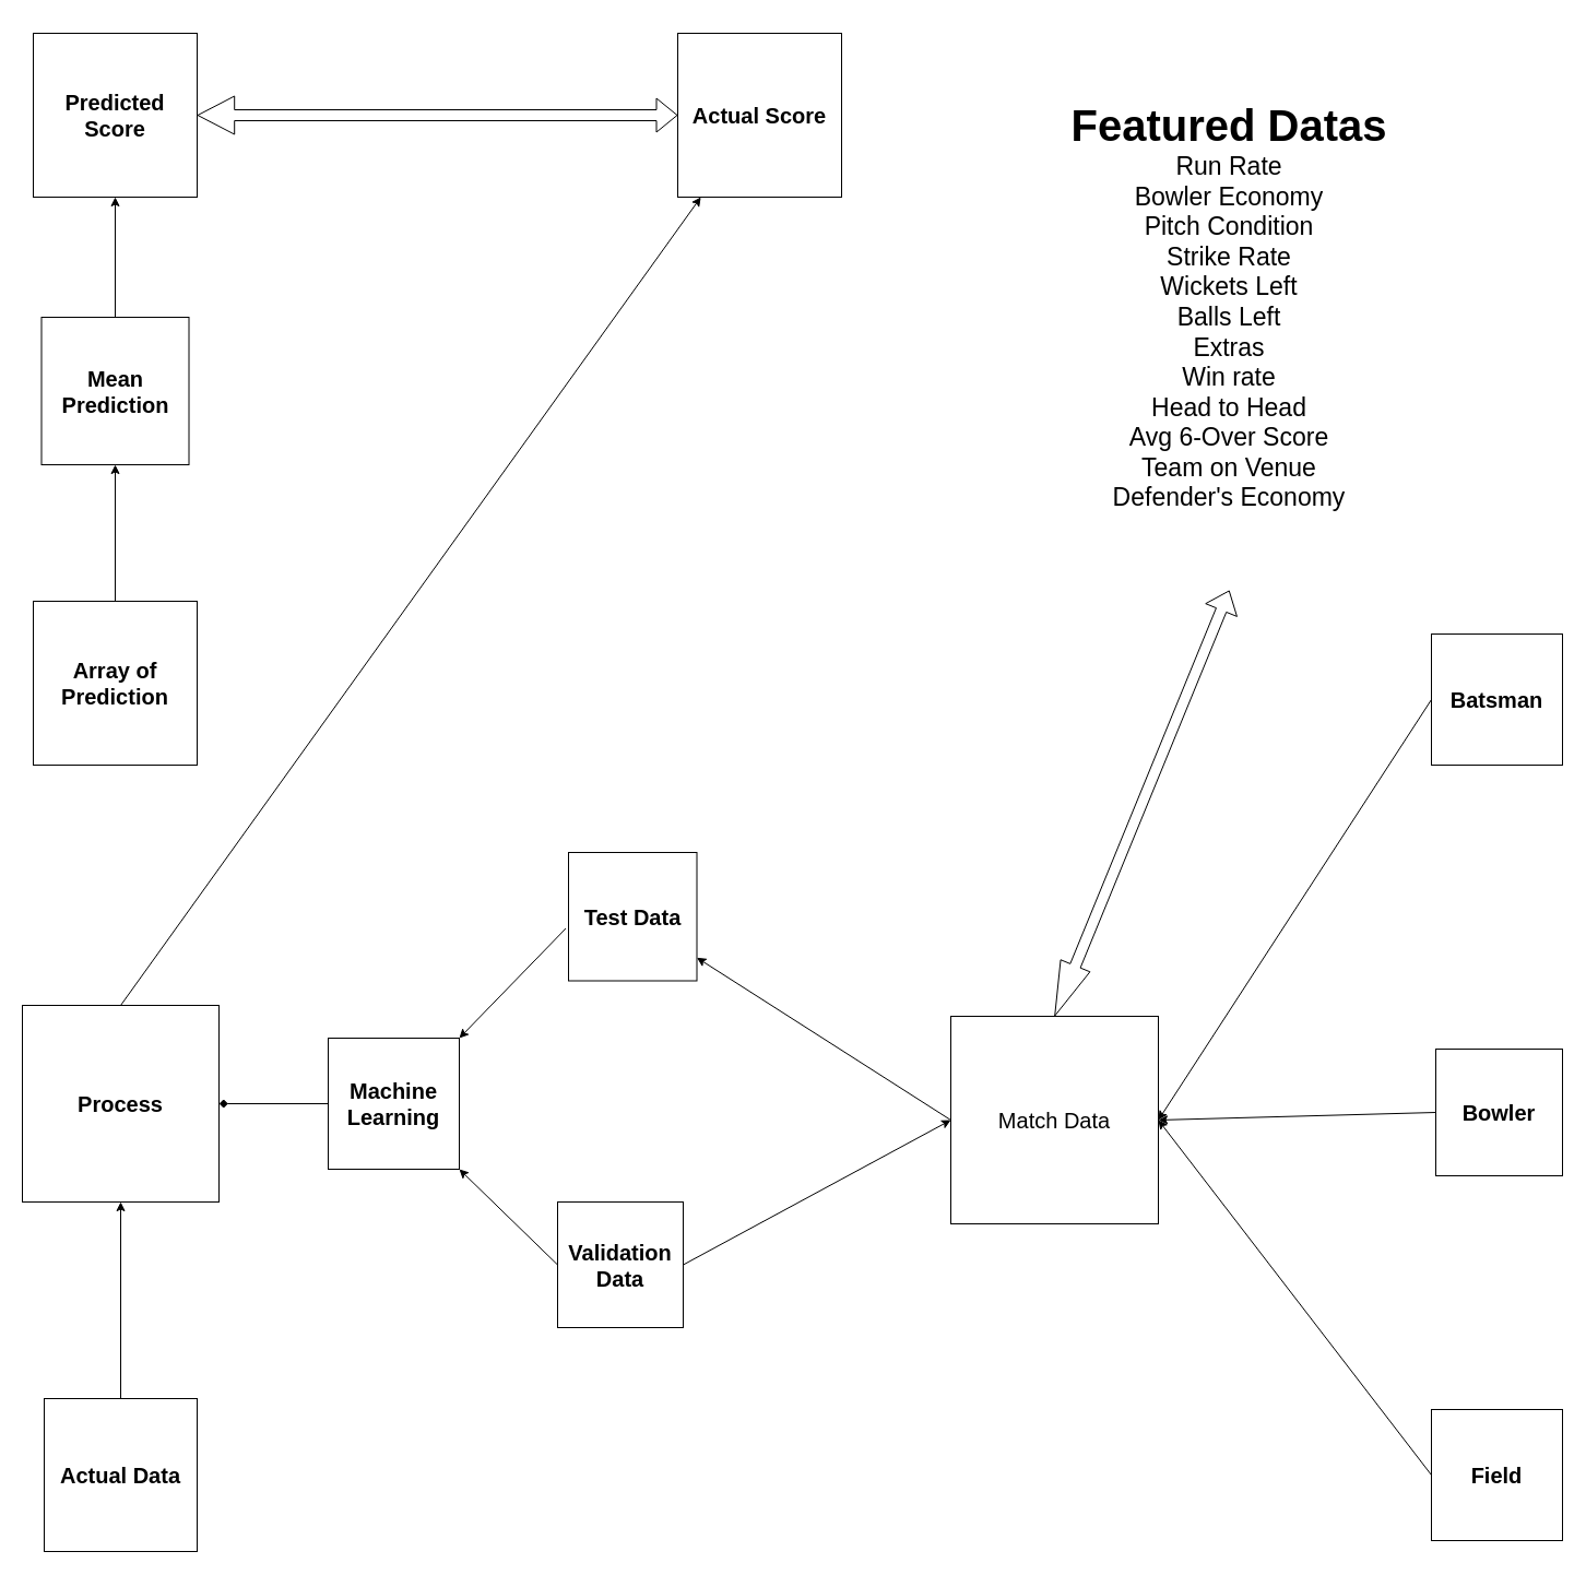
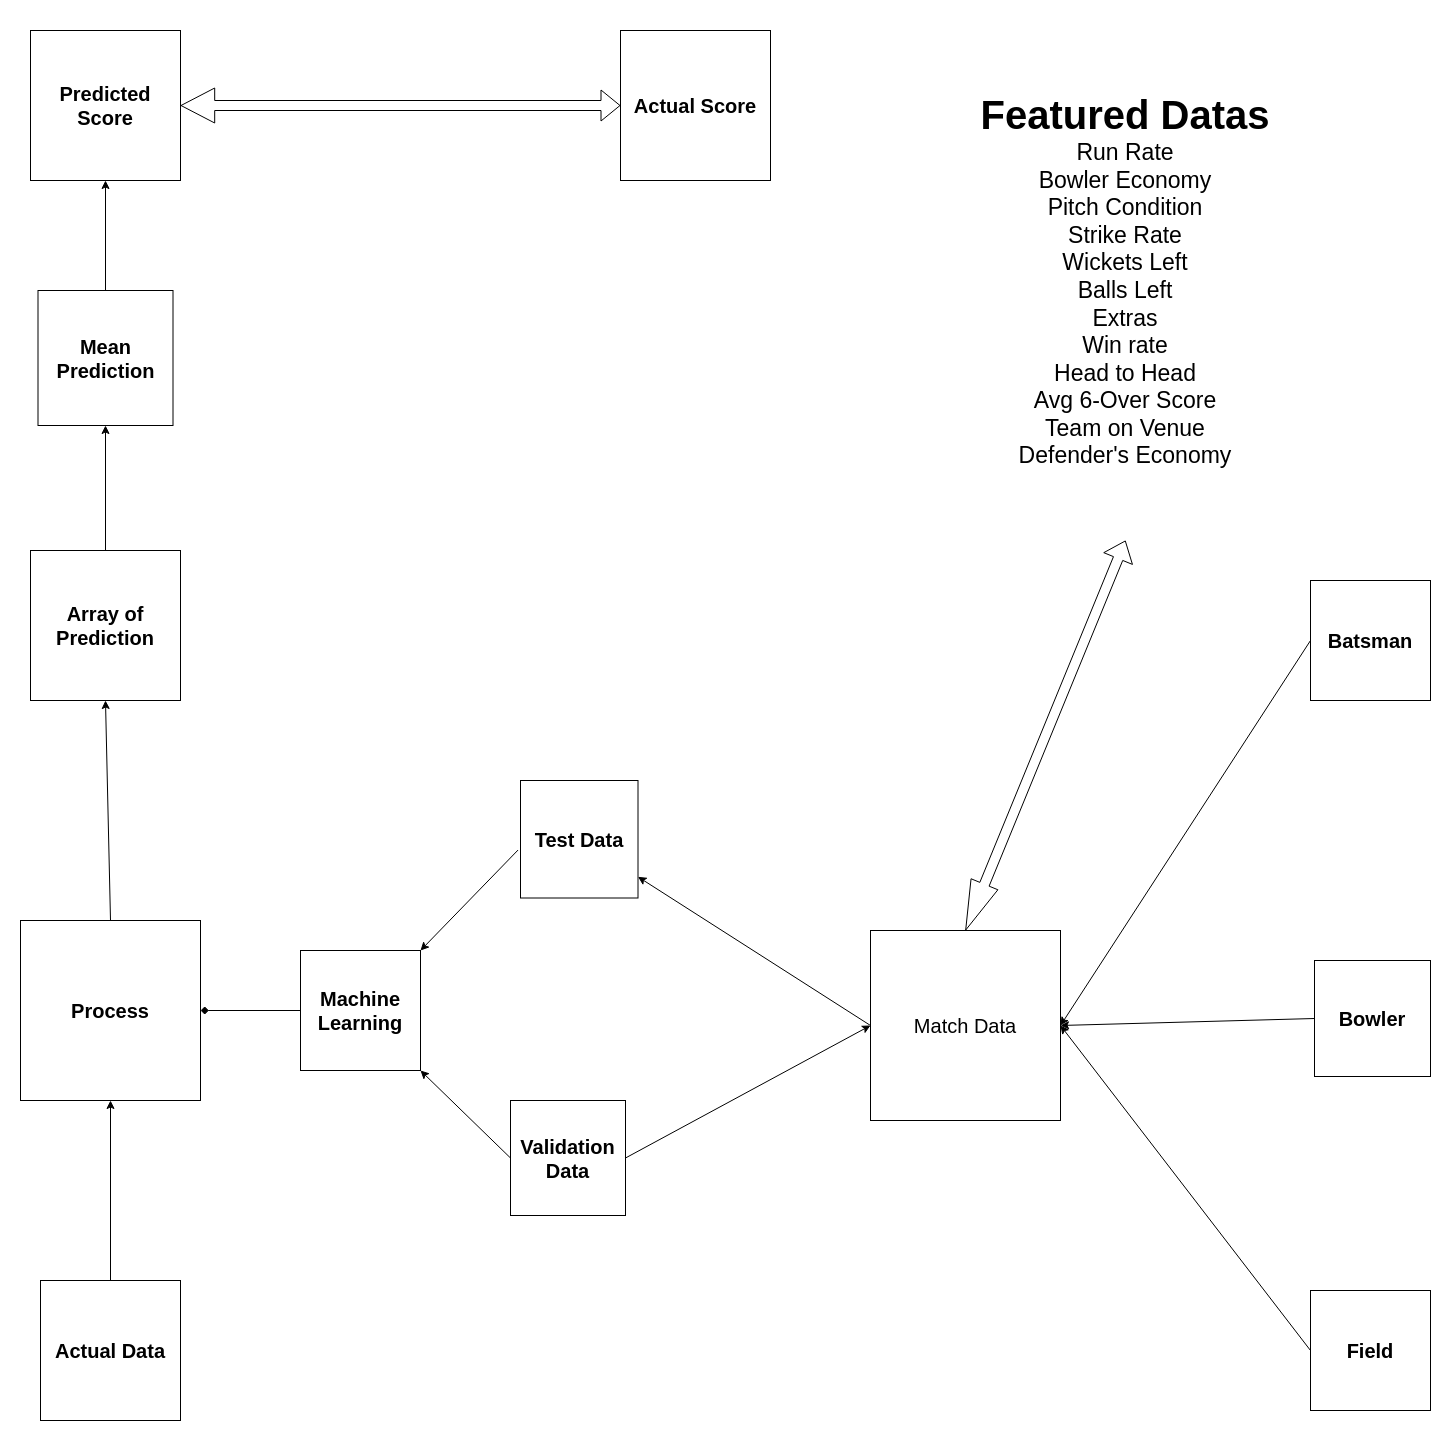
  <mxCell id="0" />
  <mxCell id="1" parent="0" />
  <mxCell id="2" value="&lt;font style=&quot;font-size: 20px&quot;&gt;&lt;b&gt;Predicted Score&lt;/b&gt;&lt;/font&gt;" style="whiteSpace=wrap;html=1;aspect=fixed;" vertex="1" parent="1"><mxGeometry x="30" y="30" width="150" height="150" as="geometry" /></mxCell>
  <mxCell id="3" value="&lt;font style=&quot;font-size: 20px&quot;&gt;Match Data&lt;/font&gt;" style="whiteSpace=wrap;html=1;aspect=fixed;" vertex="1" parent="1"><mxGeometry x="870" y="930" width="190" height="190" as="geometry" /></mxCell>
  <mxCell id="4" value="&lt;font style=&quot;font-size: 20px&quot;&gt;&lt;b&gt;Process&lt;/b&gt;&lt;/font&gt;" style="whiteSpace=wrap;html=1;aspect=fixed;" vertex="1" parent="1"><mxGeometry x="20" y="920" width="180" height="180" as="geometry" /></mxCell>
  <mxCell id="5" value="" style="endArrow=classic;html=1;exitX=0;exitY=0.5;exitDx=0;exitDy=0;" edge="1" parent="1" source="3" target="14"><mxGeometry width="50" height="50" relative="1" as="geometry"><mxPoint x="980" y="750" as="sourcePoint" /><mxPoint x="1030" y="700" as="targetPoint" /></mxGeometry></mxCell>
- <mxCell id="6" value="" style="endArrow=classic;html=1;exitX=0.5;exitY=0;exitDx=0;exitDy=0;" edge="1" parent="1" source="4" target="27"><mxGeometry width="50" height="50" relative="1" as="geometry"><mxPoint x="1190" y="730" as="sourcePoint" /><mxPoint x="1030" y="690" as="targetPoint" /></mxGeometry></mxCell>
+ <mxCell id="6" value="" style="endArrow=classic;html=1;entryX=0.5;entryY=1;entryDx=0;entryDy=0;exitX=0.5;exitY=0;exitDx=0;exitDy=0;" edge="1" parent="1" source="4" target="22"><mxGeometry width="50" height="50" relative="1" as="geometry"><mxPoint x="1190" y="730" as="sourcePoint" /><mxPoint x="1030" y="690" as="targetPoint" /></mxGeometry></mxCell>
  <mxCell id="7" value="&lt;font style=&quot;font-size: 20px&quot;&gt;&lt;b&gt;Batsman&lt;/b&gt;&lt;/font&gt;" style="whiteSpace=wrap;html=1;aspect=fixed;" vertex="1" parent="1"><mxGeometry x="1310" y="580" width="120" height="120" as="geometry" /></mxCell>
  <mxCell id="8" value="&lt;font style=&quot;font-size: 20px&quot;&gt;&lt;b&gt;Bowler&lt;/b&gt;&lt;/font&gt;" style="whiteSpace=wrap;html=1;aspect=fixed;" vertex="1" parent="1"><mxGeometry x="1314" y="960" width="116" height="116" as="geometry" /></mxCell>
  <mxCell id="9" value="&lt;font style=&quot;font-size: 20px&quot;&gt;&lt;b&gt;Field&lt;/b&gt;&lt;/font&gt;" style="whiteSpace=wrap;html=1;aspect=fixed;" vertex="1" parent="1"><mxGeometry x="1310" y="1290" width="120" height="120" as="geometry" /></mxCell>
  <mxCell id="10" value="" style="endArrow=classic;html=1;exitX=0;exitY=0.5;exitDx=0;exitDy=0;entryX=1;entryY=0.5;entryDx=0;entryDy=0;" edge="1" parent="1" source="9" target="3"><mxGeometry width="50" height="50" relative="1" as="geometry"><mxPoint x="980" y="1350" as="sourcePoint" /><mxPoint x="1040" y="1540" as="targetPoint" /></mxGeometry></mxCell>
  <mxCell id="11" value="" style="endArrow=classic;html=1;exitX=0;exitY=0.5;exitDx=0;exitDy=0;entryX=1;entryY=0.5;entryDx=0;entryDy=0;" edge="1" parent="1" source="8" target="3"><mxGeometry width="50" height="50" relative="1" as="geometry"><mxPoint x="980" y="1350" as="sourcePoint" /><mxPoint x="1270" y="930" as="targetPoint" /></mxGeometry></mxCell>
  <mxCell id="12" value="" style="endArrow=classic;html=1;exitX=0;exitY=0.5;exitDx=0;exitDy=0;entryX=1;entryY=0.5;entryDx=0;entryDy=0;" edge="1" parent="1" source="7" target="3"><mxGeometry width="50" height="50" relative="1" as="geometry"><mxPoint x="970" y="1370" as="sourcePoint" /><mxPoint x="1020" y="1320" as="targetPoint" /></mxGeometry></mxCell>
  <mxCell id="13" value="&lt;font style=&quot;font-size: 20px&quot;&gt;&lt;b&gt;Validation Data&lt;/b&gt;&lt;/font&gt;" style="whiteSpace=wrap;html=1;aspect=fixed;" vertex="1" parent="1"><mxGeometry x="510" y="1100" width="115" height="115" as="geometry" /></mxCell>
  <mxCell id="14" value="&lt;font style=&quot;font-size: 20px&quot;&gt;&lt;b&gt;Test Data&lt;/b&gt;&lt;/font&gt;" style="whiteSpace=wrap;html=1;aspect=fixed;" vertex="1" parent="1"><mxGeometry x="520" y="780" width="117.5" height="117.5" as="geometry" /></mxCell>
  <mxCell id="15" value="" style="endArrow=classic;html=1;exitX=-0.021;exitY=0.592;exitDx=0;exitDy=0;entryX=1;entryY=0;entryDx=0;entryDy=0;exitPerimeter=0;" edge="1" parent="1" source="14" target="17"><mxGeometry width="50" height="50" relative="1" as="geometry"><mxPoint x="970" y="950" as="sourcePoint" /><mxPoint x="720" y="640" as="targetPoint" /></mxGeometry></mxCell>
  <mxCell id="16" value="" style="endArrow=classic;html=1;exitX=0;exitY=0.5;exitDx=0;exitDy=0;entryX=1;entryY=1;entryDx=0;entryDy=0;" edge="1" parent="1" source="13" target="17"><mxGeometry width="50" height="50" relative="1" as="geometry"><mxPoint x="970" y="950" as="sourcePoint" /><mxPoint x="650" y="570" as="targetPoint" /></mxGeometry></mxCell>
  <mxCell id="17" value="&lt;font style=&quot;font-size: 20px&quot;&gt;&lt;b&gt;Machine Learning&lt;/b&gt;&lt;/font&gt;" style="whiteSpace=wrap;html=1;aspect=fixed;" vertex="1" parent="1"><mxGeometry x="300" y="950" width="120" height="120" as="geometry" /></mxCell>
  <mxCell id="18" value="" style="endArrow=diamond;html=1;entryX=1;entryY=0.5;entryDx=0;entryDy=0;exitX=0;exitY=0.5;exitDx=0;exitDy=0;" edge="1" parent="1" source="17" target="4"><mxGeometry width="50" height="50" relative="1" as="geometry"><mxPoint x="290" y="1010" as="sourcePoint" /><mxPoint x="1040" y="630" as="targetPoint" /></mxGeometry></mxCell>
  <mxCell id="19" value="&lt;font style=&quot;font-size: 20px&quot;&gt;&lt;b&gt;Actual Data&lt;/b&gt;&lt;/font&gt;" style="whiteSpace=wrap;html=1;aspect=fixed;" vertex="1" parent="1"><mxGeometry x="40" y="1280" width="140" height="140" as="geometry" /></mxCell>
  <mxCell id="20" value="" style="endArrow=classic;html=1;exitX=1;exitY=0.5;exitDx=0;exitDy=0;entryX=0;entryY=0.5;entryDx=0;entryDy=0;" edge="1" parent="1" source="13" target="3"><mxGeometry width="50" height="50" relative="1" as="geometry"><mxPoint x="780" y="1160" as="sourcePoint" /><mxPoint x="830" y="1110" as="targetPoint" /></mxGeometry></mxCell>
  <mxCell id="21" value="" style="endArrow=classic;html=1;entryX=0.5;entryY=1;entryDx=0;entryDy=0;exitX=0.5;exitY=0;exitDx=0;exitDy=0;" edge="1" parent="1" source="19" target="4"><mxGeometry width="50" height="50" relative="1" as="geometry"><mxPoint x="780" y="1150" as="sourcePoint" /><mxPoint x="830" y="1100" as="targetPoint" /></mxGeometry></mxCell>
  <mxCell id="22" value="&lt;font style=&quot;font-size: 20px&quot;&gt;&lt;b&gt;Array of Prediction&lt;/b&gt;&lt;/font&gt;" style="whiteSpace=wrap;html=1;aspect=fixed;" vertex="1" parent="1"><mxGeometry x="30" y="550" width="150" height="150" as="geometry" /></mxCell>
  <mxCell id="23" value="&lt;font style=&quot;font-size: 20px&quot;&gt;&lt;b&gt;Mean Prediction&lt;/b&gt;&lt;/font&gt;" style="whiteSpace=wrap;html=1;aspect=fixed;" vertex="1" parent="1"><mxGeometry x="37.5" y="290" width="135" height="135" as="geometry" /></mxCell>
  <mxCell id="24" value="" style="endArrow=classic;html=1;entryX=0.5;entryY=1;entryDx=0;entryDy=0;exitX=0.5;exitY=0;exitDx=0;exitDy=0;" edge="1" parent="1" source="22" target="23"><mxGeometry width="50" height="50" relative="1" as="geometry"><mxPoint x="710" y="820" as="sourcePoint" /><mxPoint x="760" y="770" as="targetPoint" /></mxGeometry></mxCell>
  <mxCell id="25" value="" style="endArrow=classic;html=1;entryX=0.5;entryY=1;entryDx=0;entryDy=0;exitX=0.5;exitY=0;exitDx=0;exitDy=0;" edge="1" parent="1" source="23" target="2"><mxGeometry width="50" height="50" relative="1" as="geometry"><mxPoint x="710" y="820" as="sourcePoint" /><mxPoint x="760" y="770" as="targetPoint" /></mxGeometry></mxCell>
  <mxCell id="26" value="" style="shape=flexArrow;endArrow=classic;startArrow=classic;html=1;startWidth=24;startSize=10.9;exitX=1;exitY=0.5;exitDx=0;exitDy=0;" edge="1" parent="1" source="2" target="27"><mxGeometry width="100" height="100" relative="1" as="geometry"><mxPoint x="690" y="850" as="sourcePoint" /><mxPoint x="790" y="750" as="targetPoint" /></mxGeometry></mxCell>
  <mxCell id="27" value="&lt;font style=&quot;font-size: 20px&quot;&gt;&lt;b&gt;Actual Score&lt;/b&gt;&lt;/font&gt;" style="whiteSpace=wrap;html=1;aspect=fixed;" vertex="1" parent="1"><mxGeometry x="620" y="30" width="150" height="150" as="geometry" /></mxCell>
  <mxCell id="28" value="&lt;b&gt;&lt;font style=&quot;font-size: 40px&quot;&gt;Featured Datas&lt;/font&gt;&lt;/b&gt;&lt;br&gt;&lt;span style=&quot;font-size: 23px&quot;&gt;Run Rate&lt;/span&gt;&lt;br&gt;&lt;span style=&quot;font-size: 23px&quot;&gt;Bowler Economy&lt;/span&gt;&lt;br&gt;&lt;span style=&quot;font-size: 23px&quot;&gt;Pitch Condition&lt;/span&gt;&lt;br&gt;&lt;span style=&quot;font-size: 23px&quot;&gt;Strike Rate&lt;/span&gt;&lt;br&gt;&lt;span style=&quot;font-size: 23px&quot;&gt;Wickets Left&lt;/span&gt;&lt;br&gt;&lt;span style=&quot;font-size: 23px&quot;&gt;Balls Left&lt;/span&gt;&lt;br&gt;&lt;span style=&quot;font-size: 23px&quot;&gt;Extras&lt;/span&gt;&lt;br&gt;&lt;span style=&quot;font-size: 23px&quot;&gt;Win rate&lt;/span&gt;&lt;br&gt;&lt;span style=&quot;font-size: 23px&quot;&gt;Head to Head&lt;/span&gt;&lt;br&gt;&lt;span style=&quot;font-size: 23px&quot;&gt;Avg 6-Over Score&lt;/span&gt;&lt;br&gt;&lt;span style=&quot;font-size: 23px&quot;&gt;Team on Venue&lt;/span&gt;&lt;br&gt;&lt;span style=&quot;font-size: 23px&quot;&gt;Defender's Economy&lt;/span&gt;" style="text;html=1;strokeColor=none;fillColor=none;align=center;verticalAlign=middle;whiteSpace=wrap;rounded=0;" vertex="1" parent="1"><mxGeometry x="830" width="590" height="520" as="geometry" y="20" /></mxCell>
  <mxCell id="29" value="" style="shape=flexArrow;endArrow=classic;startArrow=classic;html=1;entryX=0.5;entryY=1;entryDx=0;entryDy=0;startWidth=18;startSize=16.16;exitX=0.5;exitY=0;exitDx=0;exitDy=0;" edge="1" parent="1" source="3" target="28"><mxGeometry width="100" height="100" relative="1" as="geometry"><mxPoint x="690" y="850" as="sourcePoint" /><mxPoint x="790" y="750" as="targetPoint" /></mxGeometry></mxCell>
